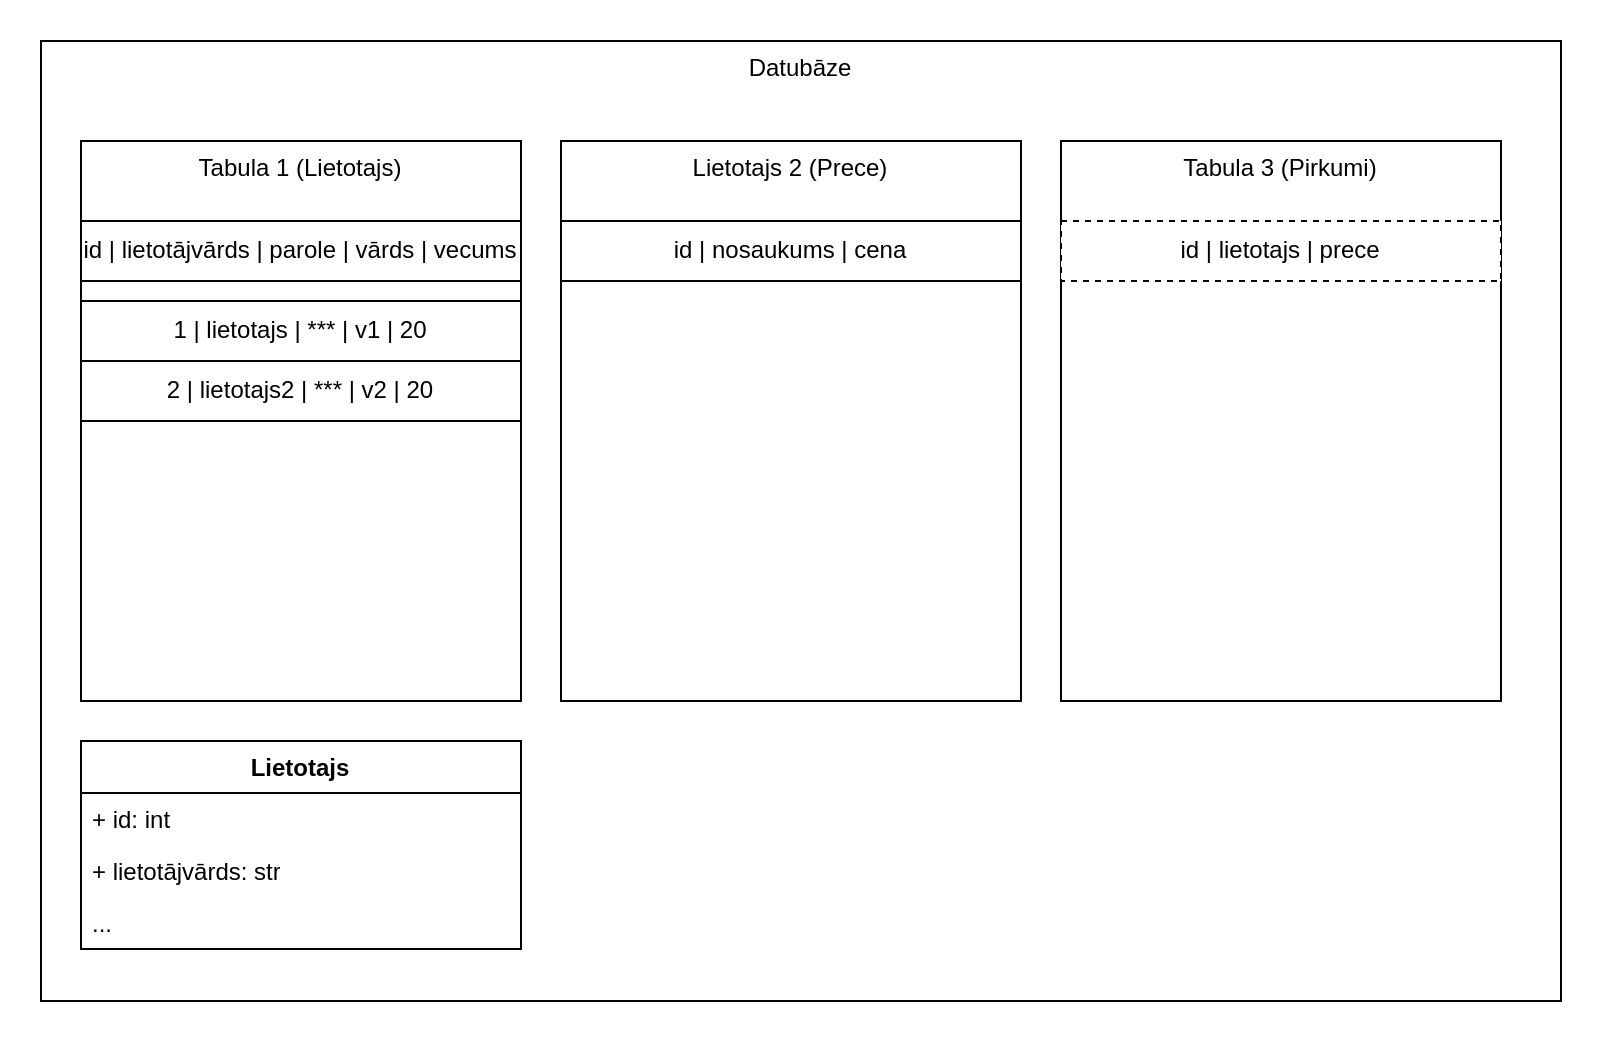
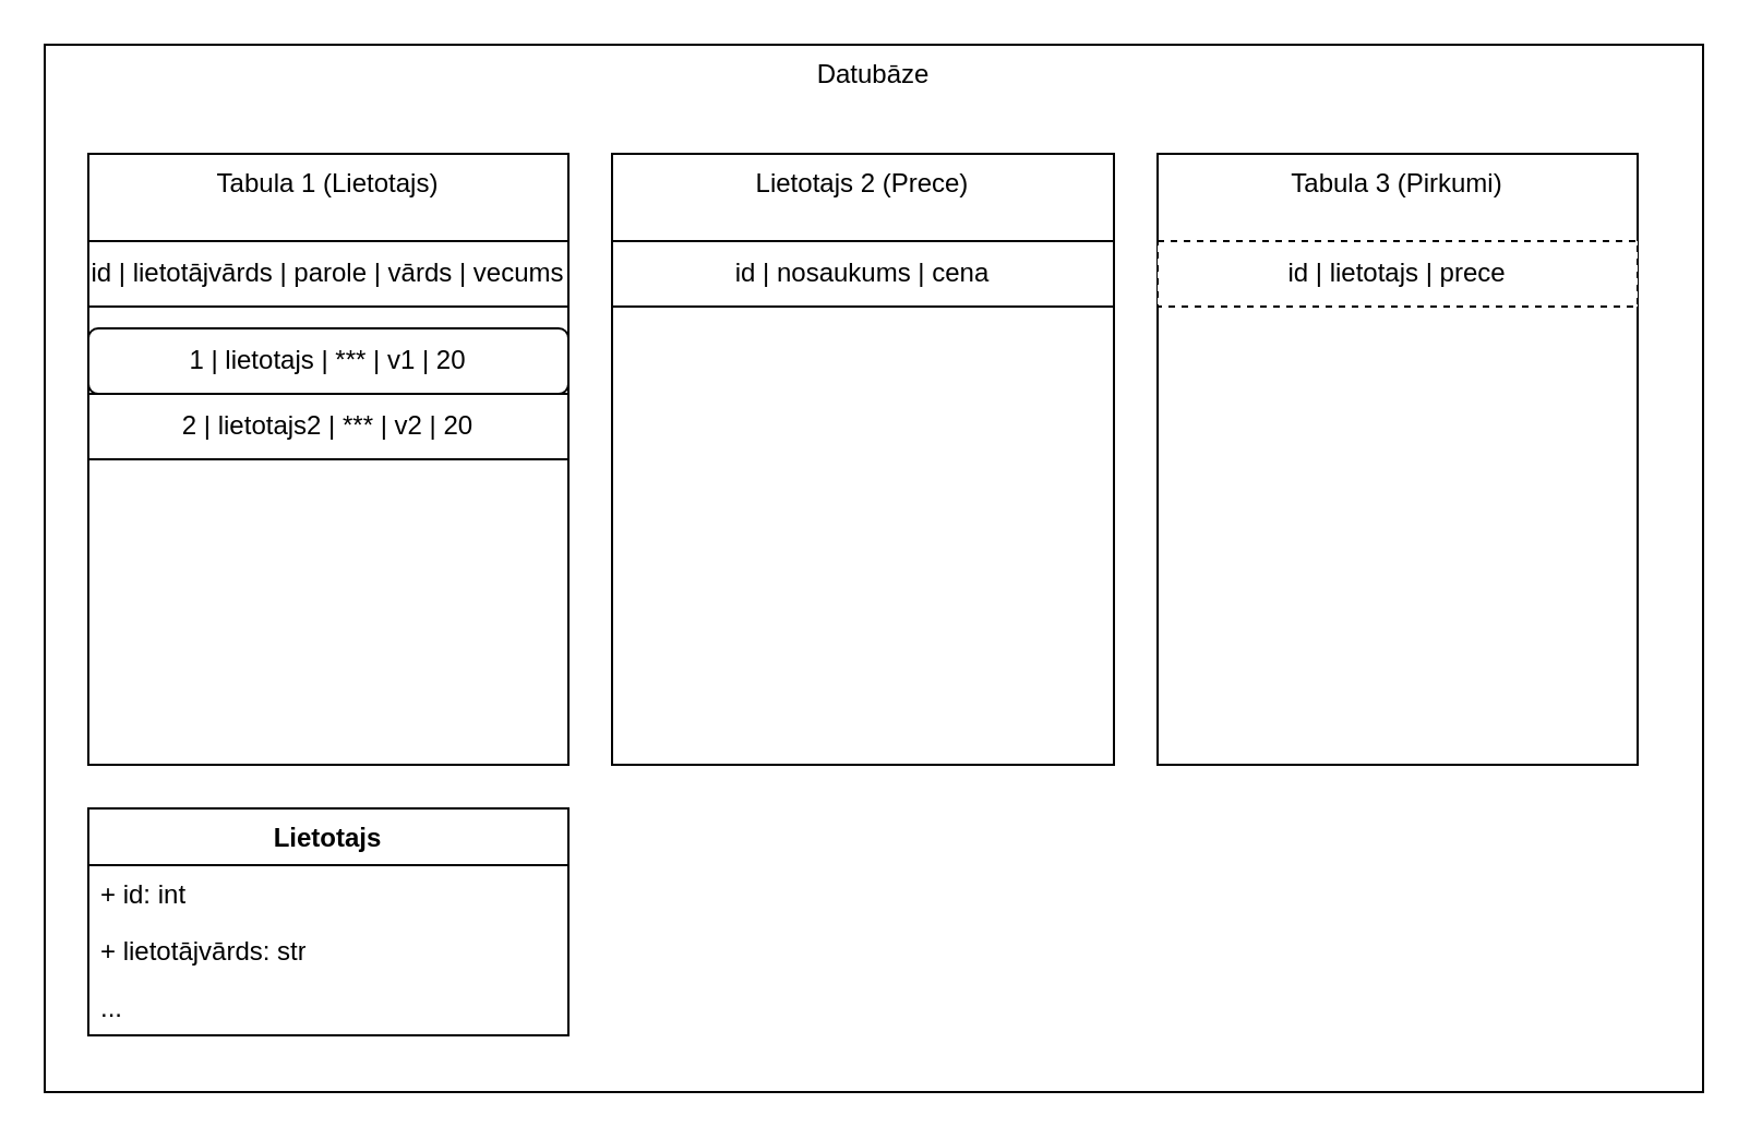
  <mxCell id="0" />
  <mxCell id="1" parent="0" />
  <mxCell id="2" value="Datubāze" style="rounded=0;whiteSpace=wrap;html=1;verticalAlign=top;" vertex="1" parent="1"><mxGeometry x="20" y="20" width="760" height="480" as="geometry" /></mxCell>
  <mxCell id="3" value="Tabula 1 (Lietotajs)" style="rounded=0;whiteSpace=wrap;html=1;verticalAlign=top;" vertex="1" parent="1"><mxGeometry x="40" y="70" width="220" height="280" as="geometry" /></mxCell>
  <mxCell id="4" value="Tabula 3 (Pirkumi)" style="rounded=0;whiteSpace=wrap;html=1;verticalAlign=top;" vertex="1" parent="1"><mxGeometry x="530" y="70" width="220" height="280" as="geometry" /></mxCell>
  <mxCell id="5" value="Lietotajs 2 (Prece)" style="rounded=0;whiteSpace=wrap;html=1;verticalAlign=top;" vertex="1" parent="1"><mxGeometry x="280" y="70" width="230" height="280" as="geometry" /></mxCell>
  <mxCell id="6" value="id | lietotājvārds | parole | vārds | vecums" style="rounded=0;whiteSpace=wrap;html=1;" vertex="1" parent="1"><mxGeometry x="40" y="110" width="220" height="30" as="geometry" /></mxCell>
  <mxCell id="7" value="id | nosaukums | cena" style="rounded=0;whiteSpace=wrap;html=1;" vertex="1" parent="1"><mxGeometry x="280" y="110" width="230" height="30" as="geometry" /></mxCell>
  <mxCell id="8" value="id | lietotajs | prece" style="rounded=0;whiteSpace=wrap;html=1;dashed=1;" vertex="1" parent="1"><mxGeometry x="530" y="110" width="220" height="30" as="geometry" /></mxCell>
- <mxCell id="9" value="1 | lietotajs | *** | v1 | 20" style="rounded=0;whiteSpace=wrap;html=1;" vertex="1" parent="1"><mxGeometry x="40" y="150" width="220" height="30" as="geometry" /></mxCell>
+ <mxCell id="9" value="1 | lietotajs | *** | v1 | 20" style="whiteSpace=wrap;html=1;rounded=1;" vertex="1" parent="1"><mxGeometry x="40" y="150" width="220" height="30" as="geometry" /></mxCell>
  <mxCell id="10" value="2 | lietotajs2 | *** | v2 | 20" style="rounded=0;whiteSpace=wrap;html=1;" vertex="1" parent="1"><mxGeometry x="40" y="180" width="220" height="30" as="geometry" /></mxCell>
  <mxCell id="11" value="Lietotajs" style="swimlane;fontStyle=1;align=center;verticalAlign=top;childLayout=stackLayout;horizontal=1;startSize=26;horizontalStack=0;resizeParent=1;resizeParentMax=0;resizeLast=0;collapsible=1;marginBottom=0;whiteSpace=wrap;html=1;" vertex="1" parent="1"><mxGeometry x="40" y="370" width="220" height="104" as="geometry" /></mxCell>
  <mxCell id="12" value="+ id: int" style="text;strokeColor=none;fillColor=none;align=left;verticalAlign=top;spacingLeft=4;spacingRight=4;overflow=hidden;rotatable=0;points=[[0,0.5],[1,0.5]];portConstraint=eastwest;whiteSpace=wrap;html=1;" vertex="1" parent="11"><mxGeometry y="26" width="220" height="26" as="geometry" /></mxCell>
  <mxCell id="13" value="+ lietotājvārds: str" style="text;strokeColor=none;fillColor=none;align=left;verticalAlign=top;spacingLeft=4;spacingRight=4;overflow=hidden;rotatable=0;points=[[0,0.5],[1,0.5]];portConstraint=eastwest;whiteSpace=wrap;html=1;" vertex="1" parent="11"><mxGeometry y="52" width="220" height="26" as="geometry" /></mxCell>
  <mxCell id="14" value="..." style="text;strokeColor=none;fillColor=none;align=left;verticalAlign=top;spacingLeft=4;spacingRight=4;overflow=hidden;rotatable=0;points=[[0,0.5],[1,0.5]];portConstraint=eastwest;whiteSpace=wrap;html=1;" vertex="1" parent="11"><mxGeometry y="78" width="220" height="26" as="geometry" /></mxCell>
